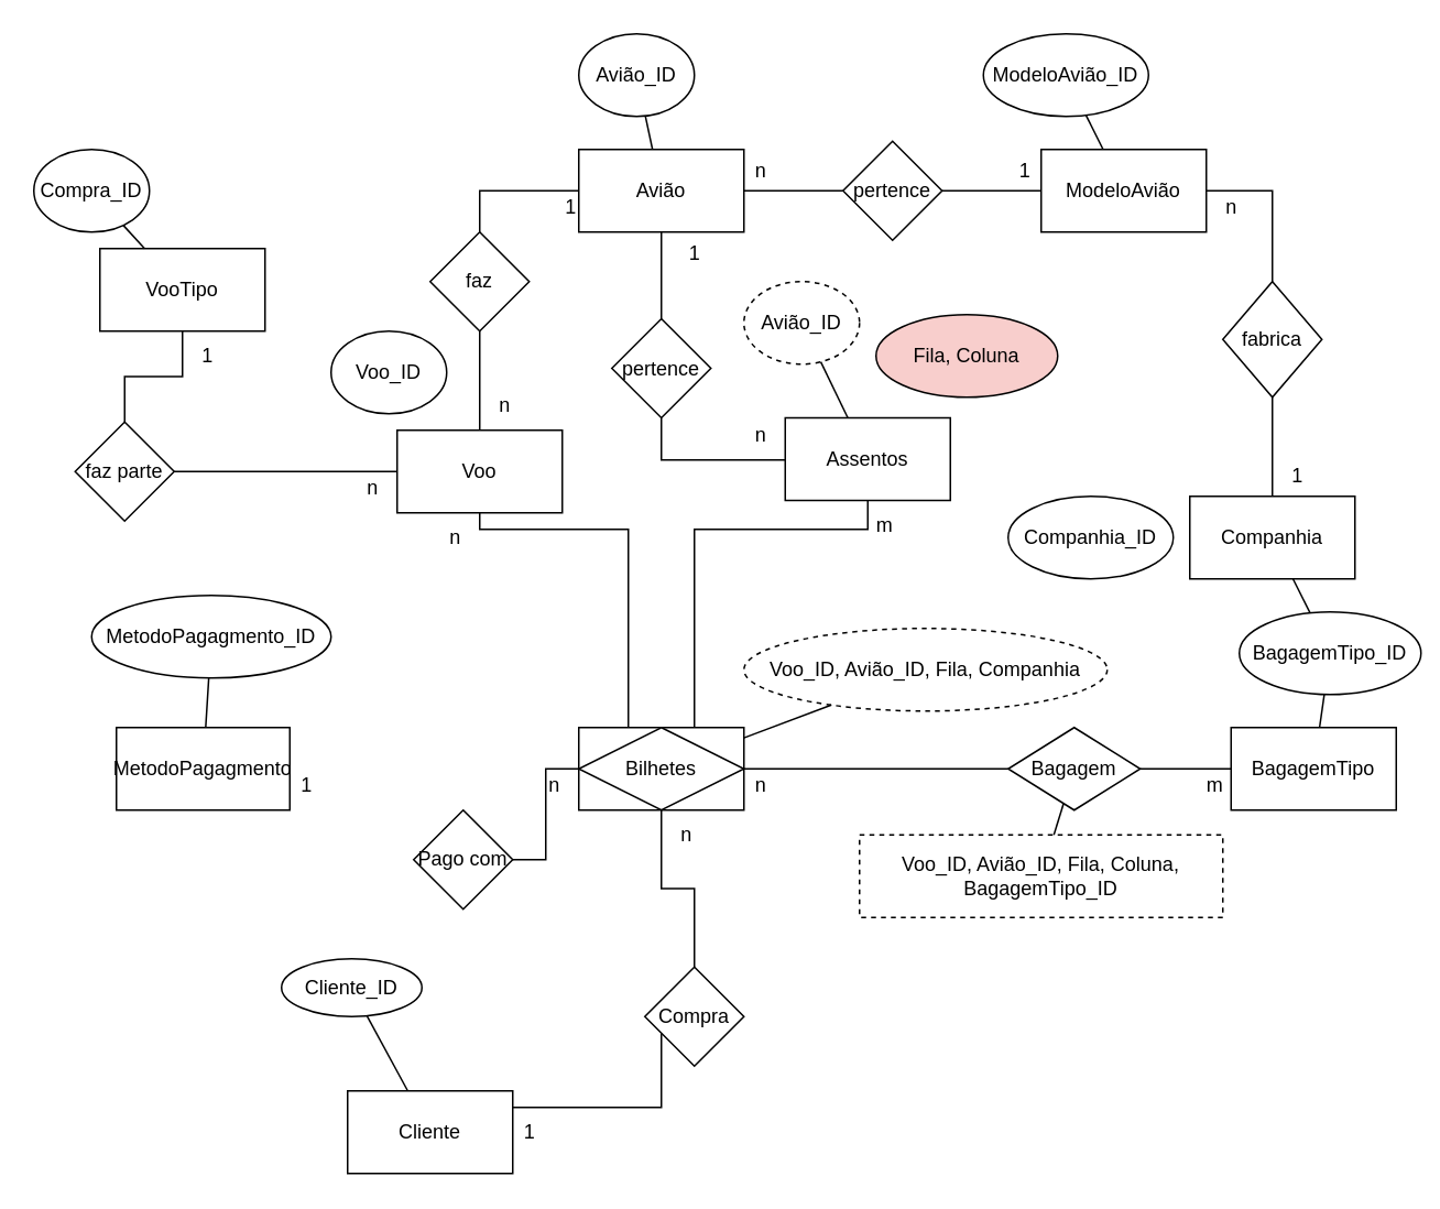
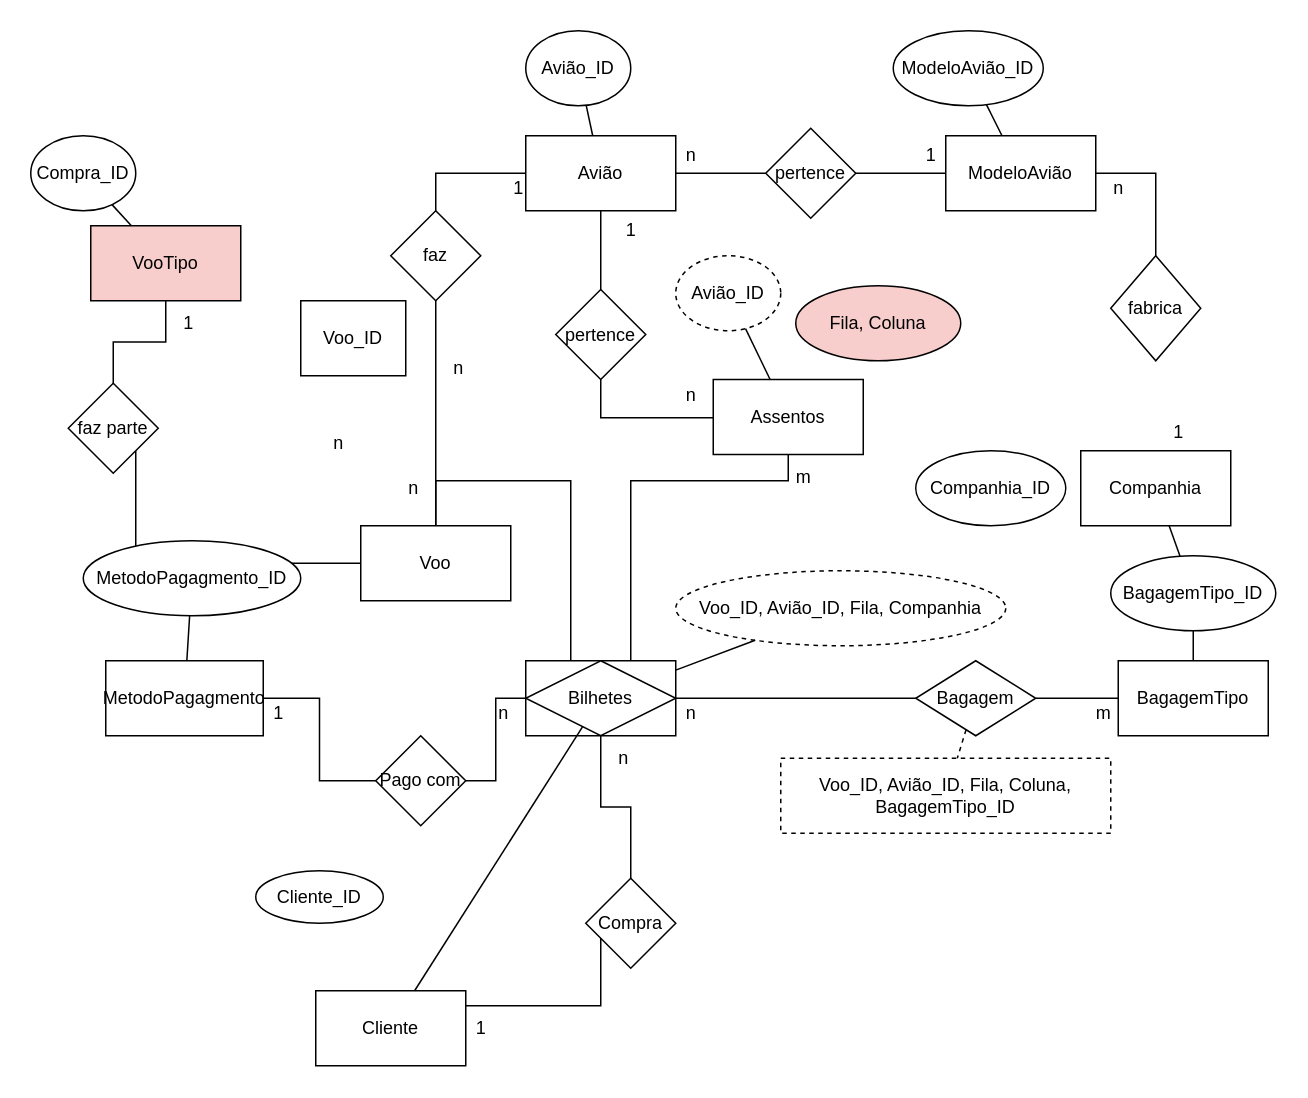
  <mxCell id="0" />
  <mxCell id="1" parent="0" />
  <mxCell id="2" value="Avião" style="rounded=0;whiteSpace=wrap;html=1;" vertex="1" parent="1"><mxGeometry x="350" y="90" width="100" height="50" as="geometry" /></mxCell>
  <mxCell id="3" value="Avião_ID" style="ellipse;whiteSpace=wrap;html=1;" vertex="1" parent="1"><mxGeometry x="350" y="20" width="70" height="50" as="geometry" /></mxCell>
  <mxCell id="4" value="" style="endArrow=none;html=1;rounded=0;" edge="1" parent="1" source="2" target="3"><mxGeometry width="50" height="50" relative="1" as="geometry"><mxPoint x="430" y="110" as="sourcePoint" /><mxPoint x="480" y="60" as="targetPoint" /></mxGeometry></mxCell>
  <mxCell id="5" value="faz" style="rhombus;whiteSpace=wrap;html=1;" vertex="1" parent="1"><mxGeometry x="260" y="140" width="60" height="60" as="geometry" /></mxCell>
  <mxCell id="6" value="" style="endArrow=none;html=1;rounded=0;edgeStyle=orthogonalEdgeStyle;" edge="1" parent="1" source="5" target="2"><mxGeometry width="50" height="50" relative="1" as="geometry"><mxPoint x="410" y="100" as="sourcePoint" /><mxPoint x="460" y="50" as="targetPoint" /><Array as="points"><mxPoint x="290" y="115" /></Array></mxGeometry></mxCell>
  <mxCell id="7" value="" style="endArrow=none;html=1;rounded=0;edgeStyle=orthogonalEdgeStyle;" edge="1" parent="1" source="8" target="5"><mxGeometry width="50" height="50" relative="1" as="geometry"><mxPoint x="290" y="260" as="sourcePoint" /><mxPoint x="360" y="125" as="targetPoint" /><Array as="points" /></mxGeometry></mxCell>
- <mxCell id="8" value="Voo" style="rounded=0;whiteSpace=wrap;html=1;" vertex="1" parent="1"><mxGeometry x="240" y="260" width="100" height="50" as="geometry" /></mxCell>
- <mxCell id="9" value="Voo_ID" style="ellipse;whiteSpace=wrap;html=1;" vertex="1" parent="1"><mxGeometry x="200" y="200" width="70" height="50" as="geometry" /></mxCell>
+ <mxCell id="8" value="Voo" style="rounded=0;whiteSpace=wrap;html=1;" vertex="1" parent="1"><mxGeometry x="240" y="350" width="100" height="50" as="geometry" /></mxCell>
+ <mxCell id="9" value="Voo_ID" style="whiteSpace=wrap;html=1;rounded=0;" vertex="1" parent="1"><mxGeometry x="200" y="200" width="70" height="50" as="geometry" /></mxCell>
  <mxCell id="10" value="" style="endArrow=none;html=1;rounded=0;edgeStyle=orthogonalEdgeStyle;" edge="1" parent="1" source="13" target="8"><mxGeometry width="50" height="50" relative="1" as="geometry"><mxPoint x="80" y="290" as="sourcePoint" /><mxPoint x="360" y="125" as="targetPoint" /><Array as="points"><mxPoint x="90" y="290" /></Array></mxGeometry></mxCell>
- <mxCell id="11" value="VooTipo" style="rounded=0;whiteSpace=wrap;html=1;" vertex="1" parent="1"><mxGeometry x="60" y="150" width="100" height="50" as="geometry" /></mxCell>
+ <mxCell id="11" value="VooTipo" style="rounded=0;whiteSpace=wrap;html=1;fillColor=#f8cecc;" vertex="1" parent="1"><mxGeometry x="60" y="150" width="100" height="50" as="geometry" /></mxCell>
  <mxCell id="12" value="Compra_ID" style="ellipse;whiteSpace=wrap;html=1;" vertex="1" parent="1"><mxGeometry x="20" y="90" width="70" height="50" as="geometry" /></mxCell>
  <mxCell id="13" value="faz parte" style="rhombus;whiteSpace=wrap;html=1;" vertex="1" parent="1"><mxGeometry x="45" y="255" width="60" height="60" as="geometry" /></mxCell>
  <mxCell id="14" value="" style="endArrow=none;html=1;rounded=0;edgeStyle=orthogonalEdgeStyle;" edge="1" parent="1" source="13" target="11"><mxGeometry width="50" height="50" relative="1" as="geometry"><mxPoint x="150" y="295" as="sourcePoint" /><mxPoint x="250" y="295" as="targetPoint" /><Array as="points" /></mxGeometry></mxCell>
  <mxCell id="15" value="" style="endArrow=none;html=1;rounded=0;" edge="1" parent="1" source="11" target="12"><mxGeometry width="50" height="50" relative="1" as="geometry"><mxPoint x="277" y="270" as="sourcePoint" /><mxPoint x="264" y="256" as="targetPoint" /></mxGeometry></mxCell>
  <mxCell id="16" value="" style="endArrow=none;html=1;rounded=0;edgeStyle=orthogonalEdgeStyle;" edge="1" parent="1" source="20" target="2"><mxGeometry width="50" height="50" relative="1" as="geometry"><mxPoint x="510" y="120" as="sourcePoint" /><mxPoint x="360" y="125" as="targetPoint" /><Array as="points" /></mxGeometry></mxCell>
  <mxCell id="17" value="ModeloAvião" style="rounded=0;whiteSpace=wrap;html=1;" vertex="1" parent="1"><mxGeometry x="630" y="90" width="100" height="50" as="geometry" /></mxCell>
  <mxCell id="18" value="ModeloAvião_ID" style="ellipse;whiteSpace=wrap;html=1;" vertex="1" parent="1"><mxGeometry x="595" y="20" width="100" height="50" as="geometry" /></mxCell>
  <mxCell id="19" value="" style="endArrow=none;html=1;rounded=0;" edge="1" source="17" target="18" parent="1"><mxGeometry width="50" height="50" relative="1" as="geometry"><mxPoint x="620" y="110" as="sourcePoint" /><mxPoint x="670" y="60" as="targetPoint" /></mxGeometry></mxCell>
  <mxCell id="20" value="pertence" style="rhombus;whiteSpace=wrap;html=1;" vertex="1" parent="1"><mxGeometry x="510" y="85" width="60" height="60" as="geometry" /></mxCell>
  <mxCell id="21" value="" style="endArrow=none;html=1;rounded=0;edgeStyle=orthogonalEdgeStyle;" edge="1" parent="1" source="17" target="20"><mxGeometry width="50" height="50" relative="1" as="geometry"><mxPoint x="520" y="125" as="sourcePoint" /><mxPoint x="460" y="125" as="targetPoint" /><Array as="points" /></mxGeometry></mxCell>
  <mxCell id="22" value="1" style="text;html=1;align=center;verticalAlign=middle;resizable=0;points=[];autosize=1;strokeColor=none;fillColor=none;" vertex="1" parent="1"><mxGeometry x="110" y="200" width="30" height="30" as="geometry" /></mxCell>
  <mxCell id="23" value="n" style="text;html=1;align=center;verticalAlign=middle;resizable=0;points=[];autosize=1;strokeColor=none;fillColor=none;" vertex="1" parent="1"><mxGeometry x="210" y="280" width="30" height="30" as="geometry" /></mxCell>
  <mxCell id="24" value="n" style="text;html=1;align=center;verticalAlign=middle;resizable=0;points=[];autosize=1;strokeColor=none;fillColor=none;" vertex="1" parent="1"><mxGeometry x="290" y="230" width="30" height="30" as="geometry" /></mxCell>
  <mxCell id="25" value="1" style="text;html=1;align=center;verticalAlign=middle;resizable=0;points=[];autosize=1;strokeColor=none;fillColor=none;" vertex="1" parent="1"><mxGeometry x="330" y="110" width="30" height="30" as="geometry" /></mxCell>
  <mxCell id="26" value="n" style="text;html=1;align=center;verticalAlign=middle;resizable=0;points=[];autosize=1;strokeColor=none;fillColor=none;" vertex="1" parent="1"><mxGeometry x="445" y="88" width="30" height="30" as="geometry" /></mxCell>
  <mxCell id="27" value="1" style="text;html=1;align=center;verticalAlign=middle;resizable=0;points=[];autosize=1;strokeColor=none;fillColor=none;" vertex="1" parent="1"><mxGeometry x="605" y="88" width="30" height="30" as="geometry" /></mxCell>
  <mxCell id="28" value="Assentos" style="rounded=0;whiteSpace=wrap;html=1;" vertex="1" parent="1"><mxGeometry x="475" y="252.5" width="100" height="50" as="geometry" /></mxCell>
  <mxCell id="29" value="Avião_ID" style="ellipse;whiteSpace=wrap;html=1;dashed=1;" vertex="1" parent="1"><mxGeometry x="450" y="170" width="70" height="50" as="geometry" /></mxCell>
  <mxCell id="30" value="" style="endArrow=none;html=1;rounded=0;" edge="1" source="28" target="29" parent="1"><mxGeometry width="50" height="50" relative="1" as="geometry"><mxPoint x="555" y="272.5" as="sourcePoint" /><mxPoint x="605" y="222.5" as="targetPoint" /></mxGeometry></mxCell>
  <mxCell id="31" value="" style="endArrow=none;html=1;rounded=0;edgeStyle=orthogonalEdgeStyle;" edge="1" source="32" target="28" parent="1"><mxGeometry width="50" height="50" relative="1" as="geometry"><mxPoint x="635" y="282.5" as="sourcePoint" /><mxPoint x="485" y="287.5" as="targetPoint" /><Array as="points"><mxPoint x="400" y="278" /></Array></mxGeometry></mxCell>
  <mxCell id="32" value="pertence" style="rhombus;whiteSpace=wrap;html=1;" vertex="1" parent="1"><mxGeometry x="370" y="192.5" width="60" height="60" as="geometry" /></mxCell>
  <mxCell id="33" value="n" style="text;html=1;align=center;verticalAlign=middle;resizable=0;points=[];autosize=1;strokeColor=none;fillColor=none;" vertex="1" parent="1"><mxGeometry x="445" y="247.5" width="30" height="30" as="geometry" /></mxCell>
  <mxCell id="34" value="Fila, Coluna" style="ellipse;whiteSpace=wrap;html=1;fillColor=#f8cecc;" vertex="1" parent="1"><mxGeometry x="530" y="190" width="110" height="50" as="geometry" /></mxCell>
  <mxCell id="35" value="" style="endArrow=none;html=1;rounded=0;edgeStyle=orthogonalEdgeStyle;" edge="1" parent="1" source="2" target="32"><mxGeometry width="50" height="50" relative="1" as="geometry"><mxPoint x="410" y="240" as="sourcePoint" /><mxPoint x="485" y="288" as="targetPoint" /><Array as="points"><mxPoint x="400" y="210" /><mxPoint x="400" y="210" /></Array></mxGeometry></mxCell>
  <mxCell id="36" value="1" style="text;html=1;align=center;verticalAlign=middle;resizable=0;points=[];autosize=1;strokeColor=none;fillColor=none;" vertex="1" parent="1"><mxGeometry x="405" y="138" width="30" height="30" as="geometry" /></mxCell>
  <mxCell id="37" value="" style="rounded=0;whiteSpace=wrap;html=1;" vertex="1" parent="1"><mxGeometry x="350" y="440" width="100" height="50" as="geometry" /></mxCell>
  <mxCell id="38" value="Voo_ID, Avião_ID, Fila, Companhia" style="ellipse;whiteSpace=wrap;html=1;dashed=1;" vertex="1" parent="1"><mxGeometry x="450" y="380" width="220" height="50" as="geometry" /></mxCell>
  <mxCell id="39" value="" style="endArrow=none;html=1;rounded=0;" edge="1" source="37" target="38" parent="1"><mxGeometry width="50" height="50" relative="1" as="geometry"><mxPoint x="340" y="600" as="sourcePoint" /><mxPoint x="390" y="550" as="targetPoint" /></mxGeometry></mxCell>
  <mxCell id="40" value="n" style="text;html=1;align=center;verticalAlign=middle;resizable=0;points=[];autosize=1;strokeColor=none;fillColor=none;" vertex="1" parent="1"><mxGeometry x="260" y="310" width="30" height="30" as="geometry" /></mxCell>
  <mxCell id="41" value="n" style="text;html=1;align=center;verticalAlign=middle;resizable=0;points=[];autosize=1;strokeColor=none;fillColor=none;" vertex="1" parent="1"><mxGeometry x="445" y="460" width="30" height="30" as="geometry" /></mxCell>
  <mxCell id="42" style="edgeStyle=orthogonalEdgeStyle;rounded=0;orthogonalLoop=1;jettySize=auto;html=1;endArrow=none;endFill=0;" edge="1" parent="1" source="43" target="48"><mxGeometry relative="1" as="geometry" /></mxCell>
  <mxCell id="43" value="Bilhetes" style="rhombus;whiteSpace=wrap;html=1;" vertex="1" parent="1"><mxGeometry x="350" y="440" width="100" height="50" as="geometry" /></mxCell>
  <mxCell id="44" value="m" style="text;html=1;align=center;verticalAlign=middle;resizable=0;points=[];autosize=1;strokeColor=none;fillColor=none;" vertex="1" parent="1"><mxGeometry x="520" y="302.5" width="30" height="30" as="geometry" /></mxCell>
  <mxCell id="45" value="" style="endArrow=none;html=1;rounded=0;edgeStyle=orthogonalEdgeStyle;" edge="1" parent="1" source="8" target="37"><mxGeometry width="50" height="50" relative="1" as="geometry"><mxPoint x="150" y="295" as="sourcePoint" /><mxPoint x="250" y="295" as="targetPoint" /><Array as="points"><mxPoint x="290" y="320" /><mxPoint x="380" y="320" /></Array></mxGeometry></mxCell>
  <mxCell id="46" value="" style="endArrow=none;html=1;rounded=0;edgeStyle=orthogonalEdgeStyle;" edge="1" parent="1" source="28" target="37"><mxGeometry width="50" height="50" relative="1" as="geometry"><mxPoint x="300" y="320" as="sourcePoint" /><mxPoint x="360" y="385" as="targetPoint" /><Array as="points"><mxPoint x="525" y="320" /><mxPoint x="420" y="320" /></Array></mxGeometry></mxCell>
  <mxCell id="47" style="edgeStyle=orthogonalEdgeStyle;rounded=0;orthogonalLoop=1;jettySize=auto;html=1;endArrow=none;endFill=0;" edge="1" parent="1" source="48" target="50"><mxGeometry relative="1" as="geometry" /></mxCell>
  <mxCell id="48" value="Bagagem" style="rhombus;whiteSpace=wrap;html=1;" vertex="1" parent="1"><mxGeometry x="610" y="440" width="80" height="50" as="geometry" /></mxCell>
  <mxCell id="49" value="m" style="text;html=1;align=center;verticalAlign=middle;resizable=0;points=[];autosize=1;strokeColor=none;fillColor=none;" vertex="1" parent="1"><mxGeometry x="720" y="460" width="30" height="30" as="geometry" /></mxCell>
  <mxCell id="50" value="BagagemTipo" style="rounded=0;whiteSpace=wrap;html=1;" vertex="1" parent="1"><mxGeometry x="745" y="440" width="100" height="50" as="geometry" /></mxCell>
  <mxCell id="51" value="" style="endArrow=none;html=1;rounded=0;" edge="1" target="52" parent="1" source="50"><mxGeometry width="50" height="50" relative="1" as="geometry"><mxPoint x="807" y="430" as="sourcePoint" /><mxPoint x="984" y="536" as="targetPoint" /></mxGeometry></mxCell>
- <mxCell id="52" value="BagagemTipo_ID" style="ellipse;whiteSpace=wrap;html=1;" vertex="1" parent="1"><mxGeometry x="750" y="370" width="110" height="50" as="geometry" /></mxCell>
+ <mxCell id="52" value="BagagemTipo_ID" style="ellipse;whiteSpace=wrap;html=1;" vertex="1" parent="1"><mxGeometry x="740" y="370" width="110" height="50" as="geometry" /></mxCell>
  <mxCell id="53" value="MetodoPagagmento" style="rounded=0;whiteSpace=wrap;html=1;" vertex="1" parent="1"><mxGeometry x="70" y="440" width="105" height="50" as="geometry" /></mxCell>
  <mxCell id="54" value="" style="endArrow=none;html=1;rounded=0;" edge="1" source="53" target="55" parent="1"><mxGeometry width="50" height="50" relative="1" as="geometry"><mxPoint x="137" y="520" as="sourcePoint" /><mxPoint x="314" y="626" as="targetPoint" /></mxGeometry></mxCell>
  <mxCell id="55" value="MetodoPagagmento_ID" style="ellipse;whiteSpace=wrap;html=1;" vertex="1" parent="1"><mxGeometry x="55" y="360" width="145" height="50" as="geometry" /></mxCell>
  <mxCell id="56" value="Voo_ID, Avião_ID, Fila, Coluna, BagagemTipo_ID" style="whiteSpace=wrap;html=1;dashed=1;rounded=0;" vertex="1" parent="1"><mxGeometry x="520" y="505" width="220" height="50" as="geometry" /></mxCell>
- <mxCell id="57" value="" style="endArrow=none;html=1;rounded=0;" edge="1" target="56" parent="1" source="48"><mxGeometry width="50" height="50" relative="1" as="geometry"><mxPoint x="702" y="520" as="sourcePoint" /><mxPoint x="637.728" y="550.005" as="targetPoint" /></mxGeometry></mxCell>
+ <mxCell id="57" value="" style="endArrow=none;html=1;rounded=0;dashed=1;" edge="1" target="56" parent="1" source="48"><mxGeometry width="50" height="50" relative="1" as="geometry"><mxPoint x="702" y="520" as="sourcePoint" /><mxPoint x="637.728" y="550.005" as="targetPoint" /></mxGeometry></mxCell>
  <mxCell id="58" value="" style="endArrow=none;html=1;rounded=0;edgeStyle=orthogonalEdgeStyle;" edge="1" source="60" parent="1" target="37"><mxGeometry width="50" height="50" relative="1" as="geometry"><mxPoint x="190" y="590" as="sourcePoint" /><mxPoint x="350" y="585" as="targetPoint" /><Array as="points" /></mxGeometry></mxCell>
  <mxCell id="59" value="n" style="text;html=1;align=center;verticalAlign=middle;resizable=0;points=[];autosize=1;strokeColor=none;fillColor=none;" vertex="1" parent="1"><mxGeometry x="320" y="460" width="30" height="30" as="geometry" /></mxCell>
  <mxCell id="60" value="Pago com" style="rhombus;whiteSpace=wrap;html=1;" vertex="1" parent="1"><mxGeometry x="250" y="490" width="60" height="60" as="geometry" /></mxCell>
  <mxCell id="61" value="1" style="text;html=1;align=center;verticalAlign=middle;resizable=0;points=[];autosize=1;strokeColor=none;fillColor=none;" vertex="1" parent="1"><mxGeometry x="170" y="460" width="30" height="30" as="geometry" /></mxCell>
+ <mxCell id="62" value="" style="endArrow=none;html=1;rounded=0;edgeStyle=orthogonalEdgeStyle;" edge="1" source="60" parent="1" target="53"><mxGeometry width="50" height="50" relative="1" as="geometry"><mxPoint x="260" y="595" as="sourcePoint" /><mxPoint x="220" y="500" as="targetPoint" /><Array as="points" /></mxGeometry></mxCell>
  <mxCell id="63" value="Cliente" style="rounded=0;whiteSpace=wrap;html=1;" vertex="1" parent="1"><mxGeometry x="210" y="660" width="100" height="50" as="geometry" /></mxCell>
- <mxCell id="64" value="" style="endArrow=none;html=1;rounded=0;" edge="1" source="63" target="65" parent="1"><mxGeometry width="50" height="50" relative="1" as="geometry"><mxPoint x="272" y="730" as="sourcePoint" /><mxPoint x="449" y="836" as="targetPoint" /></mxGeometry></mxCell>
+ <mxCell id="64" value="" style="endArrow=none;html=1;rounded=0;" edge="1" source="63" target="43" parent="1"><mxGeometry width="50" height="50" relative="1" as="geometry"><mxPoint x="272" y="730" as="sourcePoint" /><mxPoint x="449" y="836" as="targetPoint" /></mxGeometry></mxCell>
  <mxCell id="65" value="Cliente_ID" style="ellipse;whiteSpace=wrap;html=1;" vertex="1" parent="1"><mxGeometry x="170" y="580" width="85" height="35" as="geometry" /></mxCell>
  <mxCell id="66" value="Compra" style="rhombus;whiteSpace=wrap;html=1;" vertex="1" parent="1"><mxGeometry x="390" y="585" width="60" height="60" as="geometry" /></mxCell>
  <mxCell id="67" value="1" style="text;html=1;align=center;verticalAlign=middle;resizable=0;points=[];autosize=1;strokeColor=none;fillColor=none;" vertex="1" parent="1"><mxGeometry x="305" y="670" width="30" height="30" as="geometry" /></mxCell>
  <mxCell id="68" value="" style="endArrow=none;html=1;rounded=0;edgeStyle=orthogonalEdgeStyle;" edge="1" source="66" target="63" parent="1"><mxGeometry width="50" height="50" relative="1" as="geometry"><mxPoint x="395" y="805" as="sourcePoint" /><mxPoint x="355" y="710" as="targetPoint" /><Array as="points"><mxPoint x="400" y="670" /></Array></mxGeometry></mxCell>
  <mxCell id="69" value="n" style="text;html=1;align=center;verticalAlign=middle;resizable=0;points=[];autosize=1;strokeColor=none;fillColor=none;" vertex="1" parent="1"><mxGeometry x="400" y="490" width="30" height="30" as="geometry" /></mxCell>
  <mxCell id="70" value="" style="endArrow=none;html=1;rounded=0;edgeStyle=orthogonalEdgeStyle;" edge="1" parent="1" source="66" target="37"><mxGeometry width="50" height="50" relative="1" as="geometry"><mxPoint x="405" y="575" as="sourcePoint" /><mxPoint x="465" y="575" as="targetPoint" /><Array as="points" /></mxGeometry></mxCell>
  <mxCell id="71" value="Companhia" style="rounded=0;whiteSpace=wrap;html=1;" vertex="1" parent="1"><mxGeometry x="720" y="300" width="100" height="50" as="geometry" /></mxCell>
  <mxCell id="72" value="Companhia_ID" style="ellipse;whiteSpace=wrap;html=1;" vertex="1" parent="1"><mxGeometry x="610" y="300" width="100" height="50" as="geometry" /></mxCell>
  <mxCell id="73" value="" style="endArrow=none;html=1;rounded=0;" edge="1" source="71" target="52" parent="1"><mxGeometry width="50" height="50" relative="1" as="geometry"><mxPoint x="635" y="245" as="sourcePoint" /><mxPoint x="685" y="195" as="targetPoint" /></mxGeometry></mxCell>
  <mxCell id="74" value="1" style="text;html=1;align=center;verticalAlign=middle;resizable=0;points=[];autosize=1;strokeColor=none;fillColor=none;" vertex="1" parent="1"><mxGeometry x="770" y="272.5" width="30" height="30" as="geometry" /></mxCell>
  <mxCell id="75" value="fabrica" style="rhombus;whiteSpace=wrap;html=1;" vertex="1" parent="1"><mxGeometry x="740" y="170" width="60" height="70" as="geometry" /></mxCell>
  <mxCell id="76" value="n" style="text;html=1;align=center;verticalAlign=middle;resizable=0;points=[];autosize=1;strokeColor=none;fillColor=none;" vertex="1" parent="1"><mxGeometry x="730" y="110" width="30" height="30" as="geometry" /></mxCell>
- <mxCell id="77" value="" style="endArrow=none;html=1;rounded=0;edgeStyle=orthogonalEdgeStyle;" edge="1" target="75" parent="1" source="71"><mxGeometry width="50" height="50" relative="1" as="geometry"><mxPoint x="860" y="200" as="sourcePoint" /><mxPoint x="690" y="210" as="targetPoint" /><Array as="points" /></mxGeometry></mxCell>
  <mxCell id="78" value="" style="endArrow=none;html=1;rounded=0;edgeStyle=orthogonalEdgeStyle;" edge="1" source="75" parent="1" target="17"><mxGeometry width="50" height="50" relative="1" as="geometry"><mxPoint x="740" y="205" as="sourcePoint" /><mxPoint x="680" y="200" as="targetPoint" /><Array as="points"><mxPoint x="770" y="115" /></Array></mxGeometry></mxCell>
